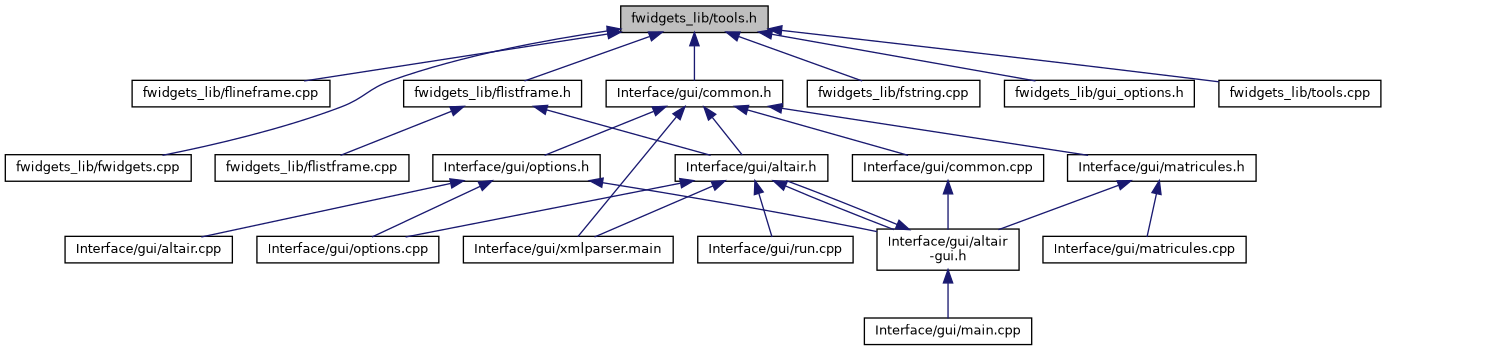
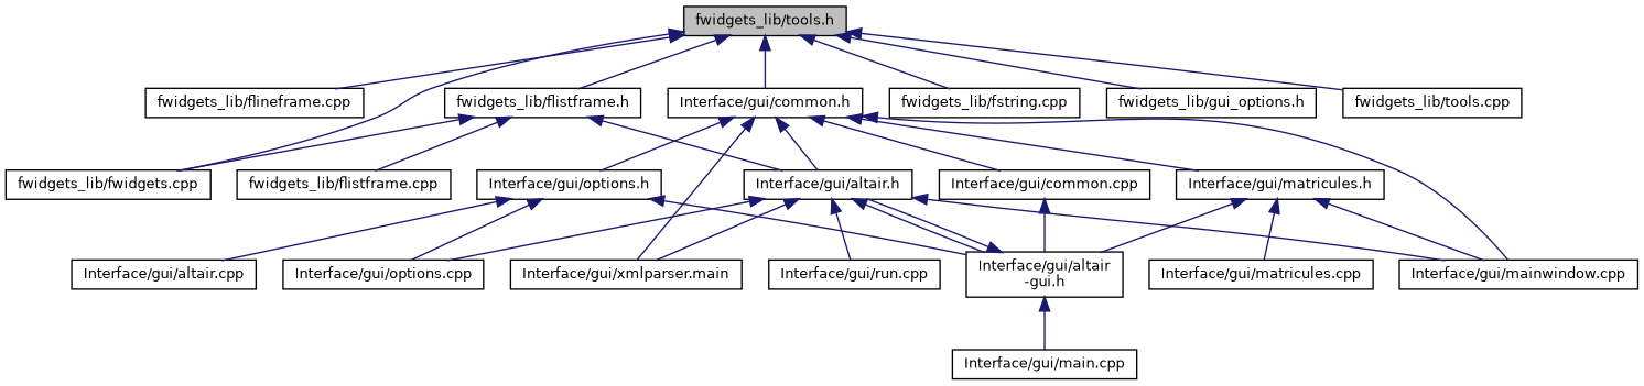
  digraph {
    node [color=black fillcolor=white fontname=Helvetica fontsize=10 shape=record style=filled]
    edge [color=midnightblue dir=back fontname=Helvetica fontsize=10 labelfontname=Helvetica labelfontsize=10 style=solid]
    n1 [fillcolor=grey75 fontcolor=black height=0.2 label="fwidgets_lib/tools.h" width=0.4]
    n2 [height=0.2 label="fwidgets_lib/flineframe.cpp" width=0.4]
    n3 [height=0.2 label="fwidgets_lib/flistframe.h" width=0.4]
    n4 [height=0.2 label="fwidgets_lib/fwidgets.cpp" width=0.4]
    n5 [height=0.2 label="fwidgets_lib/fstring.cpp" width=0.4]
    n6 [height=0.2 label="fwidgets_lib/gui_options.h" width=0.4]
    n7 [height=0.2 label="fwidgets_lib/tools.cpp" width=0.4]
    n8 [height=0.2 label="Interface/gui/common.h" width=0.4]
    n9 [height=0.2 label="fwidgets_lib/flistframe.cpp" width=0.4]
    n10 [height=0.2 label="Interface/gui/altair.h" width=0.4]
+   n11 [height=0.2 label="Interface/gui/mainwindow.cpp" width=0.4]
    n12 [height=0.2 label="Interface/gui/xmlparser.main" width=0.4]
    n13 [height=0.2 label="Interface/gui/options.h" width=0.4]
    n14 [height=0.2 label="Interface/gui/matricules.h" width=0.4]
    n15 [height=0.2 label="Interface/gui/common.cpp" width=0.4]
    n16 [height=0.2 label="Interface/gui/altair\l-gui.h" width=0.4]
    n17 [height=0.2 label="Interface/gui/options.cpp" width=0.4]
    n18 [height=0.2 label="Interface/gui/run.cpp" width=0.4]
    n19 [height=0.2 label="Interface/gui/main.cpp" width=0.4]
    n20 [height=0.2 label="Interface/gui/altair.cpp" width=0.4]
    n21 [height=0.2 label="Interface/gui/matricules.cpp" width=0.4]
    n1 -> n2
    n1 -> n3
    n1 -> n4
    n1 -> n5
    n1 -> n6
    n1 -> n7
    n1 -> n8
+   n3 -> n4
    n3 -> n9
    n3 -> n10
    n8 -> n10
+   n8 -> n11
    n8 -> n12
    n8 -> n13
    n8 -> n14
    n8 -> n15
+   n10 -> n11
    n10 -> n12
    n10 -> n16
    n10 -> n17
    n10 -> n18
    n13 -> n16
    n13 -> n17
    n13 -> n20
+   n14 -> n11
    n14 -> n16
    n14 -> n21
    n15 -> n16
    n16 -> n10
    n16 -> n19
  }
